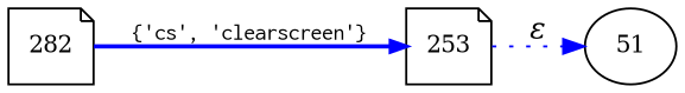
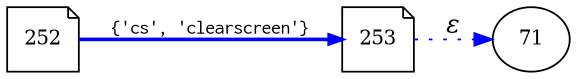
  digraph {
    rankdir=LR
    node [fixedsize=true fontsize=11 shape=note peripheries=1]
    edge [color=blue]
-   n1 [label=51 shape=ellipse width=.6 peripheries=""]
-   n2 [label=282 width=.55]
+   n1 [label=71 shape=ellipse width=.6 peripheries=""]
+   n2 [label=252 width=.55]
    n3 [label=253 width=.55]
    n2 -> n3 [arrowhead=normal arrowsize=.7 fontname=Courier fontsize=11 label="{'cs', 'clearscreen'}" style=bold]
    n3 -> n1 [fontname="Times-Italic" label="&epsilon;" style=dotted]
  }
